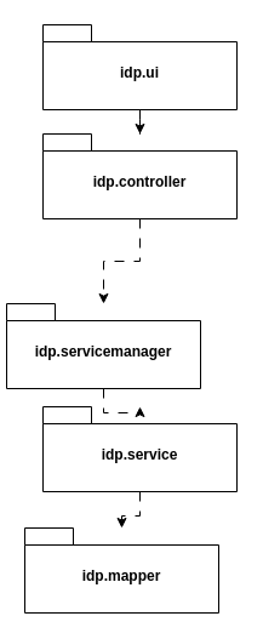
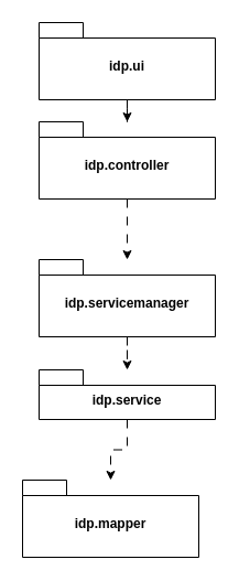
  <mxCell id="0" />
  <mxCell id="1" parent="0" />
  <mxCell id="2" value="" style="edgeStyle=orthogonalEdgeStyle;rounded=0;orthogonalLoop=1;jettySize=auto;html=1;dashed=1;dashPattern=8 8;" edge="1" parent="1" source="3" target="5"><mxGeometry relative="1" as="geometry" /></mxCell>
  <mxCell id="3" value="idp.controller" style="shape=folder;fontStyle=1;spacingTop=10;tabWidth=40;tabHeight=14;tabPosition=left;html=1;whiteSpace=wrap;" vertex="1" parent="1"><mxGeometry x="35" y="110" width="160" height="70" as="geometry" /></mxCell>
  <mxCell id="4" value="" style="edgeStyle=orthogonalEdgeStyle;rounded=0;orthogonalLoop=1;jettySize=auto;html=1;dashed=1;dashPattern=8 8;" edge="1" parent="1" source="5" target="7"><mxGeometry relative="1" as="geometry" /></mxCell>
- <mxCell id="5" value="idp.servicemanager" style="shape=folder;fontStyle=1;spacingTop=10;tabWidth=40;tabHeight=14;tabPosition=left;html=1;whiteSpace=wrap;" vertex="1" parent="1"><mxGeometry x="5" y="250" width="160" height="70" as="geometry" /></mxCell>
+ <mxCell id="5" value="idp.servicemanager" style="shape=folder;fontStyle=1;spacingTop=10;tabWidth=40;tabHeight=14;tabPosition=left;html=1;whiteSpace=wrap;" vertex="1" parent="1"><mxGeometry x="35" y="235" width="160" height="70" as="geometry" /></mxCell>
  <mxCell id="6" value="" style="edgeStyle=orthogonalEdgeStyle;rounded=0;orthogonalLoop=1;jettySize=auto;html=1;dashed=1;dashPattern=8 8;" edge="1" parent="1" source="7" target="8"><mxGeometry relative="1" as="geometry" /></mxCell>
- <mxCell id="7" value="idp.service" style="shape=folder;fontStyle=1;spacingTop=10;tabWidth=40;tabHeight=14;tabPosition=left;html=1;whiteSpace=wrap;" vertex="1" parent="1"><mxGeometry x="35" y="335" width="160" height="70" as="geometry" /></mxCell>
+ <mxCell id="7" value="idp.service" style="shape=folder;fontStyle=1;spacingTop=10;tabWidth=40;tabHeight=14;tabPosition=left;html=1;whiteSpace=wrap;" vertex="1" parent="1"><mxGeometry x="35" y="335" width="160" height="45" as="geometry" /></mxCell>
  <mxCell id="8" value="idp.mapper" style="shape=folder;fontStyle=1;spacingTop=10;tabWidth=40;tabHeight=14;tabPosition=left;html=1;whiteSpace=wrap;" vertex="1" parent="1"><mxGeometry x="20" y="435" width="160" height="70" as="geometry" /></mxCell>
  <mxCell id="9" value="" style="edgeStyle=orthogonalEdgeStyle;rounded=0;orthogonalLoop=1;jettySize=auto;html=1;dashed=1;dashPattern=8 8;" edge="1" parent="1" source="10" target="3"><mxGeometry relative="1" as="geometry" /></mxCell>
  <mxCell id="10" value="idp.ui" style="shape=folder;fontStyle=1;spacingTop=10;tabWidth=40;tabHeight=14;tabPosition=left;html=1;whiteSpace=wrap;" vertex="1" parent="1"><mxGeometry x="35" y="20" width="160" height="70" as="geometry" /></mxCell>
